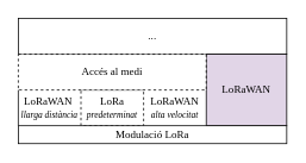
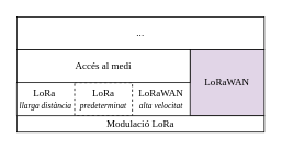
  <mxCell id="0" />
  <mxCell id="1" parent="0" />
- <mxCell id="2" value="LoRaWAN&amp;nbsp;&lt;div&gt;&lt;i&gt;&lt;font style=&quot;font-size: 10px;&quot;&gt;llarga distància&lt;/font&gt;&lt;/i&gt;&lt;/div&gt;" style="rounded=0;whiteSpace=wrap;html=1;fontFamily=Computer Modern;strokeColor=none;" parent="1" vertex="1"><mxGeometry x="20" y="100" width="70" height="40" as="geometry" /></mxCell>
+ <mxCell id="2" value="LoRa&amp;nbsp;&lt;div&gt;&lt;i&gt;&lt;font style=&quot;font-size: 10px;&quot;&gt;llarga distància&lt;/font&gt;&lt;/i&gt;&lt;/div&gt;" style="rounded=0;whiteSpace=wrap;html=1;fontFamily=Computer Modern;strokeColor=none;" parent="1" vertex="1"><mxGeometry x="20" y="100" width="70" height="40" as="geometry" /></mxCell>
  <mxCell id="3" value="..." style="rounded=0;whiteSpace=wrap;html=1;fontFamily=Computer Modern;" parent="1" vertex="1"><mxGeometry x="20" y="20" width="300" height="40" as="geometry" /></mxCell>
  <mxCell id="4" value="LoRaWAN&lt;div&gt;&lt;i&gt;&lt;font style=&quot;font-size: 10px;&quot;&gt;alta velocitat&lt;/font&gt;&lt;/i&gt;&lt;/div&gt;" style="rounded=0;whiteSpace=wrap;html=1;fontFamily=Computer Modern;spacing=1.968;strokeColor=none;" vertex="1" parent="1"><mxGeometry x="160" y="100" width="70" height="40" as="geometry" /></mxCell>
  <mxCell id="5" value="LoRaWAN" style="rounded=0;whiteSpace=wrap;html=1;fontFamily=Computer Modern;fillColor=#e1d5e7;" vertex="1" parent="1"><mxGeometry x="230" y="60" width="90" height="80" as="geometry" /></mxCell>
  <mxCell id="6" value="LoRa&lt;div&gt;&lt;i&gt;&lt;font style=&quot;font-size: 10px;&quot;&gt;predeterminat&lt;/font&gt;&lt;/i&gt;&lt;/div&gt;" style="rounded=0;whiteSpace=wrap;html=1;fontFamily=Computer Modern;dashed=1;" vertex="1" parent="1"><mxGeometry x="90" y="100" width="70" height="40" as="geometry" /></mxCell>
- <mxCell id="7" value="Accés al medi" style="rounded=0;whiteSpace=wrap;html=1;fontFamily=Computer Modern;dashed=1;" parent="1" vertex="1"><mxGeometry x="20" y="60" width="210" height="40" as="geometry" /></mxCell>
+ <mxCell id="7" value="Accés al medi" style="rounded=0;whiteSpace=wrap;html=1;fontFamily=Computer Modern;" parent="1" vertex="1"><mxGeometry x="20" y="60" width="210" height="40" as="geometry" /></mxCell>
  <mxCell id="8" value="Modulació LoRa" style="rounded=0;whiteSpace=wrap;html=1;fontFamily=Computer Modern;" parent="1" vertex="1"><mxGeometry x="20" y="140" width="300" height="20" as="geometry" /></mxCell>
  <mxCell id="9" value="" style="endArrow=none;html=1;rounded=0;exitX=0;exitY=1;exitDx=0;exitDy=0;entryX=0;entryY=0;entryDx=0;entryDy=0;" edge="1" parent="1" source="2" target="2"><mxGeometry width="50" height="50" relative="1" as="geometry"><mxPoint x="90" y="140" as="sourcePoint" /><mxPoint x="140" y="90" as="targetPoint" /></mxGeometry></mxCell>
